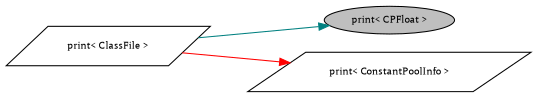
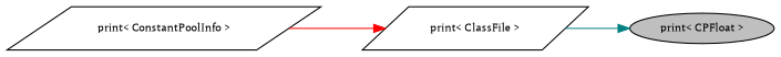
  digraph {
    fontname="PT Serif"
    rankdir=RL
    node [color=black fillcolor=white fontname="PT Serif" fontsize=10 shape=parallelogram style=filled]
    edge [dir=back fontname="PT Serif" fontsize=10 labelfontname=Helvetica labelfontsize=10 style=solid]
    n1 [fillcolor=grey75 fontcolor=black height=0.2 label="print\< CPFloat \>" shape=ellipse width=0.4]
    n2 [height=0.2 label="print\< ClassFile \>" width=0.4]
    n3 [height=0.2 label="print\< ConstantPoolInfo \>" width=0.4]
    n1 -> n2 [color=teal]
-   n3 -> n2 [color=red]
+   n2 -> n3 [color=red]
  }
